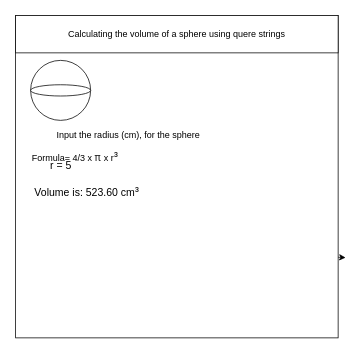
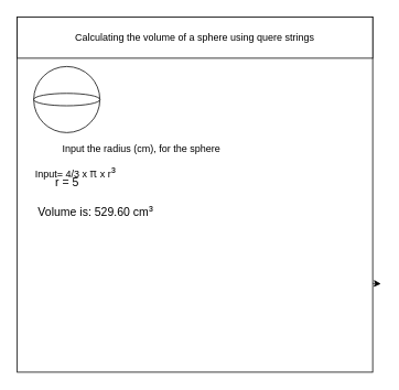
  <mxCell id="0" />
  <mxCell id="1" parent="0" />
  <mxCell id="2" style="edgeStyle=none;html=1;exitX=1;exitY=0.75;exitDx=0;exitDy=0;fontFamily=Helvetica;fontSize=14;" edge="1" parent="1" source="3"><mxGeometry relative="1" as="geometry"><mxPoint x="460" y="343" as="targetPoint" /></mxGeometry></mxCell>
  <mxCell id="3" value="" style="whiteSpace=wrap;html=1;aspect=fixed;" vertex="1" parent="1"><mxGeometry x="20" y="20" width="430" height="430" as="geometry" /></mxCell>
  <mxCell id="4" value="Calculating the volume of a sphere using quere strings" style="rounded=0;whiteSpace=wrap;html=1;" vertex="1" parent="1"><mxGeometry x="20" y="20" width="430" height="50" as="geometry" /></mxCell>
  <mxCell id="5" value="" style="ellipse;whiteSpace=wrap;html=1;aspect=fixed;" vertex="1" parent="1"><mxGeometry x="40" y="80" width="80" height="80" as="geometry" /></mxCell>
  <mxCell id="6" value="" style="ellipse;whiteSpace=wrap;html=1;" vertex="1" parent="1"><mxGeometry x="40" y="112.5" width="80" height="15" as="geometry" /></mxCell>
  <mxCell id="7" value="Input the radius (cm), for the sphere" style="text;html=1;align=center;verticalAlign=middle;resizable=0;points=[];autosize=1;strokeColor=none;fillColor=none;" vertex="1" parent="1"><mxGeometry x="65" y="170" width="210" height="20" as="geometry" /></mxCell>
- <mxCell id="8" value="Formula= 4/3 x&amp;nbsp;&lt;span style=&quot;font-size: 14px ; font-family: &amp;#34;roboto&amp;#34; , &amp;#34;helvetica&amp;#34; , &amp;#34;arial&amp;#34; , sans-serif ; color: rgba(0 , 0 , 0 , 0.87) ; letter-spacing: 0.02em&quot;&gt;π&amp;nbsp;&lt;/span&gt;x r&lt;span style=&quot;font-size: 16px ; font-family: &amp;#34;roboto&amp;#34; , &amp;#34;helvetica&amp;#34; , &amp;#34;arial&amp;#34; , sans-serif ; color: rgba(0 , 0 , 0 , 0.87) ; letter-spacing: 0.02em&quot;&gt;³&lt;/span&gt;&lt;br&gt;&amp;nbsp;&lt;h5 style=&quot;padding: 0px ; font-weight: 500 ; line-height: 1 ; letter-spacing: 0.02em ; margin: 24px 0px 16px ; color: rgba(0 , 0 , 0 , 0.87)&quot;&gt;&lt;/h5&gt;&amp;nbsp;" style="text;html=1;align=left;verticalAlign=middle;resizable=0;points=[];autosize=1;strokeColor=none;fillColor=none;" vertex="1" parent="1"><mxGeometry x="40" y="200" width="130" height="70" as="geometry" /></mxCell>
+ <mxCell id="8" value="Input= 4/3 x&amp;nbsp;&lt;span style=&quot;font-size: 14px ; font-family: &amp;#34;roboto&amp;#34; , &amp;#34;helvetica&amp;#34; , &amp;#34;arial&amp;#34; , sans-serif ; color: rgba(0 , 0 , 0 , 0.87) ; letter-spacing: 0.02em&quot;&gt;π&amp;nbsp;&lt;/span&gt;x r&lt;span style=&quot;font-size: 16px ; font-family: &amp;#34;roboto&amp;#34; , &amp;#34;helvetica&amp;#34; , &amp;#34;arial&amp;#34; , sans-serif ; color: rgba(0 , 0 , 0 , 0.87) ; letter-spacing: 0.02em&quot;&gt;³&lt;/span&gt;&lt;br&gt;&amp;nbsp;&lt;h5 style=&quot;padding: 0px ; font-weight: 500 ; line-height: 1 ; letter-spacing: 0.02em ; margin: 24px 0px 16px ; color: rgba(0 , 0 , 0 , 0.87)&quot;&gt;&lt;/h5&gt;&amp;nbsp;" style="text;html=1;align=left;verticalAlign=middle;resizable=0;points=[];autosize=1;strokeColor=none;fillColor=none;" vertex="1" parent="1"><mxGeometry x="40" y="200" width="130" height="70" as="geometry" /></mxCell>
  <mxCell id="9" value="r = 5" style="text;html=1;align=center;verticalAlign=middle;resizable=0;points=[];autosize=1;strokeColor=none;fillColor=none;fontSize=14;fontFamily=Helvetica;" vertex="1" parent="1"><mxGeometry x="60" y="210" width="40" height="20" as="geometry" /></mxCell>
- <mxCell id="10" value="Volume is: 523.60 cm&lt;span style=&quot;color: rgba(0 , 0 , 0 , 0.87) ; font-family: &amp;#34;roboto&amp;#34; , &amp;#34;helvetica&amp;#34; , &amp;#34;arial&amp;#34; , sans-serif ; font-size: 16px ; letter-spacing: 0.32px ; text-align: left&quot;&gt;³&lt;/span&gt;" style="text;html=1;align=center;verticalAlign=middle;resizable=0;points=[];autosize=1;strokeColor=none;fillColor=none;fontSize=14;fontFamily=Helvetica;" vertex="1" parent="1"><mxGeometry x="35" y="245" width="160" height="20" as="geometry" /></mxCell>
+ <mxCell id="10" value="Volume is: 529.60 cm&lt;span style=&quot;color: rgba(0 , 0 , 0 , 0.87) ; font-family: &amp;#34;roboto&amp;#34; , &amp;#34;helvetica&amp;#34; , &amp;#34;arial&amp;#34; , sans-serif ; font-size: 16px ; letter-spacing: 0.32px ; text-align: left&quot;&gt;³&lt;/span&gt;" style="text;html=1;align=center;verticalAlign=middle;resizable=0;points=[];autosize=1;strokeColor=none;fillColor=none;fontSize=14;fontFamily=Helvetica;" vertex="1" parent="1"><mxGeometry x="35" y="245" width="160" height="20" as="geometry" /></mxCell>
  <mxCell id="11" value="" style="ellipse;whiteSpace=wrap;html=1;aspect=fixed;labelBackgroundColor=#000000;fontFamily=Helvetica;fontSize=14;labelBorderColor=default;" vertex="1" parent="1"><mxGeometry x="210" y="290" as="geometry" /></mxCell>
